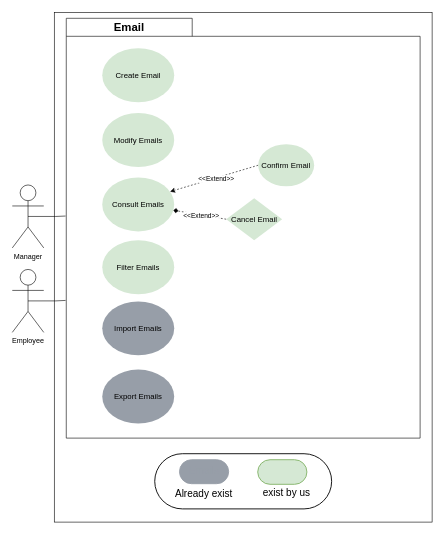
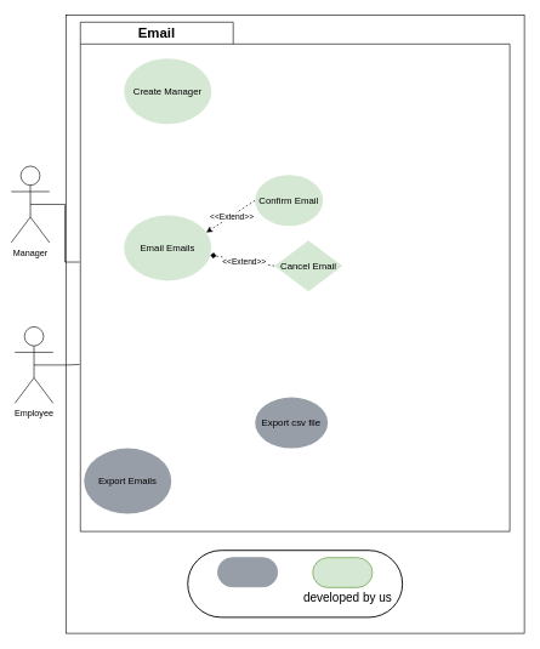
  <mxCell id="0" />
  <mxCell id="1" parent="0" />
  <mxCell id="2" value="" style="rounded=0;whiteSpace=wrap;html=1;" parent="1" vertex="1"><mxGeometry x="90" y="20" width="630" height="850" as="geometry" /></mxCell>
  <mxCell id="3" value="Email" style="shape=folder;fontStyle=1;tabWidth=210;tabHeight=30;tabPosition=left;html=1;boundedLbl=1;labelInHeader=1;container=0;collapsible=0;whiteSpace=wrap;fontSize=19;" parent="1" vertex="1"><mxGeometry x="110" y="30" width="590" height="700" as="geometry" /></mxCell>
- <mxCell id="4" value="Manager" style="shape=umlActor;verticalLabelPosition=bottom;verticalAlign=top;html=1;outlineConnect=0;" parent="1" vertex="1"><mxGeometry x="20" y="307.88" width="52.5" height="105" as="geometry" /></mxCell>
- <mxCell id="6" value="Import Emails" style="html=1;overflow=block;blockSpacing=1;whiteSpace=wrap;ellipse;fontSize=13;spacing=3.8;strokeOpacity=0;fillOpacity=100;rounded=1;absoluteArcSize=1;arcSize=9;fillColor=#979ea8;strokeWidth=1.5;lucidId=~yIeRCyaMfPm;" parent="1" vertex="1"><mxGeometry x="170" y="501.996" width="120" height="90" as="geometry" /></mxCell>
- <mxCell id="7" value="Modify Emails" style="html=1;overflow=block;blockSpacing=1;whiteSpace=wrap;ellipse;fontSize=13;spacing=3.8;strokeOpacity=0;fillOpacity=100;rounded=1;absoluteArcSize=1;arcSize=9;fillColor=#d5e8d4;strokeWidth=1.5;lucidId=1yIeQ48BPR4-;strokeColor=#82b366;" parent="1" vertex="1"><mxGeometry x="170" y="188.002" width="120" height="90" as="geometry" /></mxCell>
- <mxCell id="8" value="Create Email" style="html=1;overflow=block;blockSpacing=1;whiteSpace=wrap;ellipse;fontSize=13;spacing=3.8;strokeOpacity=0;fillOpacity=100;rounded=1;absoluteArcSize=1;arcSize=9;fillColor=#d5e8d4;strokeWidth=1.5;lucidId=~xIeha3OeAVz;strokeColor=#82b366;" parent="1" vertex="1"><mxGeometry x="170" y="79.999" width="120" height="90" as="geometry" /></mxCell>
- <mxCell id="9" value="Export Emails" style="html=1;overflow=block;blockSpacing=1;whiteSpace=wrap;ellipse;fontSize=13;spacing=3.8;strokeOpacity=0;fillOpacity=100;rounded=1;absoluteArcSize=1;arcSize=9;fillColor=#979ea8;strokeWidth=1.5;lucidId=1VIeGqV82j3G;" parent="1" vertex="1"><mxGeometry x="170" y="615.713" width="120" height="90" as="geometry" /></mxCell>
- <mxCell id="10" value="Consult Emails" style="html=1;overflow=block;blockSpacing=1;whiteSpace=wrap;ellipse;fontSize=13;spacing=3.8;strokeOpacity=0;fillOpacity=100;rounded=1;absoluteArcSize=1;arcSize=9;fillColor=#d5e8d4;strokeWidth=1.5;lucidId=1yIeQ48BPR4-;strokeColor=#82b366;" parent="1" vertex="1"><mxGeometry x="170" y="295.353" width="120" height="90" as="geometry" /></mxCell>
+ <mxCell id="4" value="Manager" style="shape=umlActor;verticalLabelPosition=bottom;verticalAlign=top;html=1;outlineConnect=0;" parent="1" vertex="1"><mxGeometry x="15" y="227.88" width="52.5" height="105" as="geometry" /></mxCell>
+ <mxCell id="5" value="Export csv file" style="html=1;overflow=block;blockSpacing=1;whiteSpace=wrap;ellipse;fontSize=13;spacing=3.8;strokeOpacity=0;fillOpacity=100;rounded=1;absoluteArcSize=1;arcSize=9;fillColor=#979ea8;strokeWidth=1.5;lucidId=2WIeNPYyiRF.;" parent="1" vertex="1"><mxGeometry x="350" y="545.712" width="100" height="70" as="geometry" /></mxCell>
+ <mxCell id="8" value="Create Manager" style="html=1;overflow=block;blockSpacing=1;whiteSpace=wrap;ellipse;fontSize=13;spacing=3.8;strokeOpacity=0;fillOpacity=100;rounded=1;absoluteArcSize=1;arcSize=9;fillColor=#d5e8d4;strokeWidth=1.5;lucidId=~xIeha3OeAVz;strokeColor=#82b366;" parent="1" vertex="1"><mxGeometry x="170" y="79.999" width="120" height="90" as="geometry" /></mxCell>
+ <mxCell id="9" value="Export Emails" style="html=1;overflow=block;blockSpacing=1;whiteSpace=wrap;ellipse;fontSize=13;spacing=3.8;strokeOpacity=0;fillOpacity=100;rounded=1;absoluteArcSize=1;arcSize=9;fillColor=#979ea8;strokeWidth=1.5;lucidId=1VIeGqV82j3G;" parent="1" vertex="1"><mxGeometry x="115" y="615.713" width="120" height="90" as="geometry" /></mxCell>
+ <mxCell id="10" value="Email Emails" style="html=1;overflow=block;blockSpacing=1;whiteSpace=wrap;ellipse;fontSize=13;spacing=3.8;strokeOpacity=0;fillOpacity=100;rounded=1;absoluteArcSize=1;arcSize=9;fillColor=#d5e8d4;strokeWidth=1.5;lucidId=1yIeQ48BPR4-;strokeColor=#82b366;" parent="1" vertex="1"><mxGeometry x="170" y="295.353" width="120" height="90" as="geometry" /></mxCell>
  <mxCell id="11" style="edgeStyle=orthogonalEdgeStyle;rounded=0;orthogonalLoop=1;jettySize=auto;html=1;exitX=0.5;exitY=0.5;exitDx=0;exitDy=0;exitPerimeter=0;entryX=-0.002;entryY=0.471;entryDx=0;entryDy=0;entryPerimeter=0;endArrow=none;startFill=0;" parent="1" source="4" target="3" edge="1"><mxGeometry relative="1" as="geometry" /></mxCell>
  <mxCell id="12" value="Employee" style="shape=umlActor;verticalLabelPosition=bottom;verticalAlign=top;html=1;outlineConnect=0;" parent="1" vertex="1"><mxGeometry x="20" y="448.71" width="52.5" height="105" as="geometry" /></mxCell>
  <mxCell id="13" style="edgeStyle=orthogonalEdgeStyle;rounded=0;orthogonalLoop=1;jettySize=auto;html=1;exitX=0.5;exitY=0.5;exitDx=0;exitDy=0;exitPerimeter=0;entryX=-0.002;entryY=0.672;entryDx=0;entryDy=0;entryPerimeter=0;endArrow=none;startFill=0;" parent="1" source="12" target="3" edge="1"><mxGeometry relative="1" as="geometry" /></mxCell>
- <mxCell id="14" value="Filter Emails" style="html=1;overflow=block;blockSpacing=1;whiteSpace=wrap;ellipse;fontSize=13;spacing=3.8;strokeOpacity=0;fillOpacity=100;rounded=1;absoluteArcSize=1;arcSize=9;fillColor=#d5e8d4;strokeWidth=1.5;lucidId=1yIeQ48BPR4-;strokeColor=#82b366;" parent="1" vertex="1"><mxGeometry x="170" y="400.003" width="120" height="90" as="geometry" /></mxCell>
  <mxCell id="15" style="rounded=0;orthogonalLoop=1;jettySize=auto;html=1;exitX=0;exitY=0.5;exitDx=0;exitDy=0;dashed=1;" parent="1" source="17" edge="1"><mxGeometry relative="1" as="geometry"><mxPoint x="283" y="319" as="targetPoint" /></mxGeometry></mxCell>
  <mxCell id="16" value="&amp;lt;&amp;lt;Extend&amp;gt;&amp;gt;" style="edgeLabel;html=1;align=center;verticalAlign=middle;resizable=0;points=[];" parent="15" vertex="1" connectable="0"><mxGeometry x="-0.036" y="1" relative="1" as="geometry"><mxPoint as="offset" /></mxGeometry></mxCell>
- <mxCell id="17" value="Confirm Email" style="html=1;overflow=block;blockSpacing=1;whiteSpace=wrap;ellipse;fontSize=13;spacing=3.8;strokeOpacity=0;fillOpacity=100;rounded=1;absoluteArcSize=1;arcSize=9;fillColor=#d5e8d4;strokeWidth=1.5;lucidId=1yIeQ48BPR4-;strokeColor=#82b366;" parent="1" vertex="1"><mxGeometry x="430" y="240.003" width="93.34" height="70" as="geometry" /></mxCell>
+ <mxCell id="17" value="Confirm Email" style="html=1;overflow=block;blockSpacing=1;whiteSpace=wrap;ellipse;fontSize=13;spacing=3.8;strokeOpacity=0;fillOpacity=100;rounded=1;absoluteArcSize=1;arcSize=9;fillColor=#d5e8d4;strokeWidth=1.5;lucidId=1yIeQ48BPR4-;strokeColor=#82b366;" parent="1" vertex="1"><mxGeometry x="350" y="240.003" width="93.34" height="70" as="geometry" /></mxCell>
  <mxCell id="18" style="rounded=0;orthogonalLoop=1;jettySize=auto;html=1;exitX=0;exitY=0.5;exitDx=0;exitDy=0;dashed=1;endArrow=diamond;" parent="1" source="20" target="10" edge="1"><mxGeometry relative="1" as="geometry"><mxPoint x="269.66" y="409.87" as="targetPoint" /></mxGeometry></mxCell>
  <mxCell id="19" value="&amp;lt;&amp;lt;Extend&amp;gt;&amp;gt;" style="edgeLabel;html=1;align=center;verticalAlign=middle;resizable=0;points=[];" parent="18" vertex="1" connectable="0"><mxGeometry x="-0.036" y="1" relative="1" as="geometry"><mxPoint as="offset" /></mxGeometry></mxCell>
  <mxCell id="20" value="Cancel Email" style="rhombus;html=1;overflow=block;blockSpacing=1;whiteSpace=wrap;fontSize=13;spacing=3.8;strokeOpacity=0;fillOpacity=100;absoluteArcSize=1;arcSize=9;fillColor=#d5e8d4;strokeWidth=1.5;lucidId=1yIeQ48BPR4-;strokeColor=#82b366;" parent="1" vertex="1"><mxGeometry x="376.66" y="330.003" width="93.34" height="70" as="geometry" /></mxCell>
  <mxCell id="21" value="" style="group" parent="1" vertex="1" connectable="0"><mxGeometry x="257.5" y="756" width="295" height="92" as="geometry" /></mxCell>
  <mxCell id="22" value="" style="html=1;overflow=block;blockSpacing=1;whiteSpace=wrap;fontSize=16.7;fontColor=default;spacing=3.8;strokeOpacity=100;fillOpacity=100;rounded=1;absoluteArcSize=1;arcSize=162;fillColor=#ffffff;strokeWidth=1.5;lucidId=qHtdmG4HjMHo;container=0;collapsible=0;" parent="21" vertex="1"><mxGeometry width="295" height="92" as="geometry" /></mxCell>
  <mxCell id="23" value="Emails" style="html=1;overflow=block;blockSpacing=1;whiteSpace=wrap;fontSize=16.7;fontColor=#979ea8;spacing=3.8;strokeColor=#979ea8;strokeOpacity=100;fillOpacity=100;rounded=1;absoluteArcSize=1;arcSize=75;fillColor=#979ea8;strokeWidth=1.5;lucidId=IHtdpJWPwF3h;" parent="21" vertex="1"><mxGeometry x="41.25" y="10" width="82" height="40" as="geometry" /></mxCell>
  <mxCell id="24" value="" style="html=1;overflow=block;blockSpacing=1;whiteSpace=wrap;fontSize=16.7;spacing=3.8;strokeColor=#82b366;strokeOpacity=100;fillOpacity=100;rounded=1;absoluteArcSize=1;arcSize=82;fillColor=#d5e8d4;strokeWidth=1.5;lucidId=SHtdkWkZQMI-;" parent="21" vertex="1"><mxGeometry x="171.75" y="10" width="82" height="41" as="geometry" /></mxCell>
- <mxCell id="25" value="Already exist" style="html=1;overflow=block;blockSpacing=1;whiteSpace=wrap;fontSize=16.7;spacing=0;strokeOpacity=100;rounded=1;absoluteArcSize=1;arcSize=9;fillColor=none;strokeWidth=NaN;strokeColor=none;lucidId=mItdmbgDk1Mh;" parent="21" vertex="1"><mxGeometry x="20" y="51" width="123" height="31" as="geometry" /></mxCell>
- <mxCell id="26" value="exist by us" style="html=1;overflow=block;blockSpacing=1;whiteSpace=wrap;fontSize=16.7;spacing=0;strokeOpacity=100;rounded=1;absoluteArcSize=1;arcSize=9;fillColor=none;strokeWidth=NaN;strokeColor=none;lucidId=SItdEPhbv4RO;" parent="21" vertex="1"><mxGeometry x="158.5" y="50" width="123" height="31" as="geometry" /></mxCell>
+ <mxCell id="26" value="developed by us" style="html=1;overflow=block;blockSpacing=1;whiteSpace=wrap;fontSize=16.7;spacing=0;strokeOpacity=100;rounded=1;absoluteArcSize=1;arcSize=9;fillColor=none;strokeWidth=NaN;strokeColor=none;lucidId=SItdEPhbv4RO;" parent="21" vertex="1"><mxGeometry x="158.5" y="50" width="123" height="31" as="geometry" /></mxCell>
